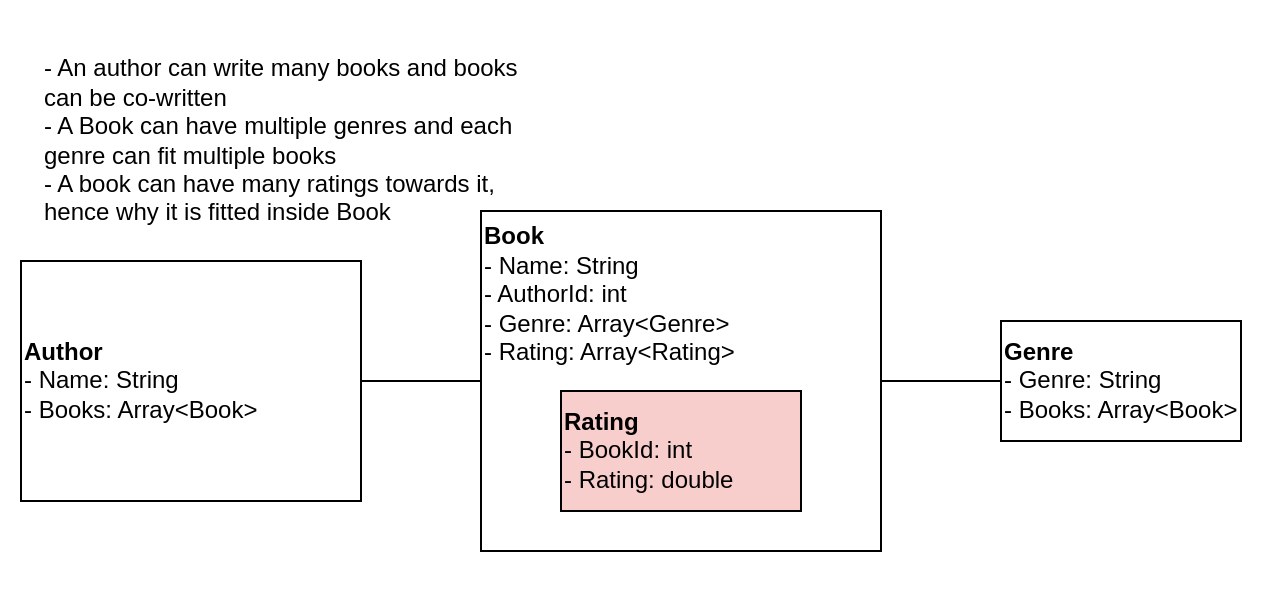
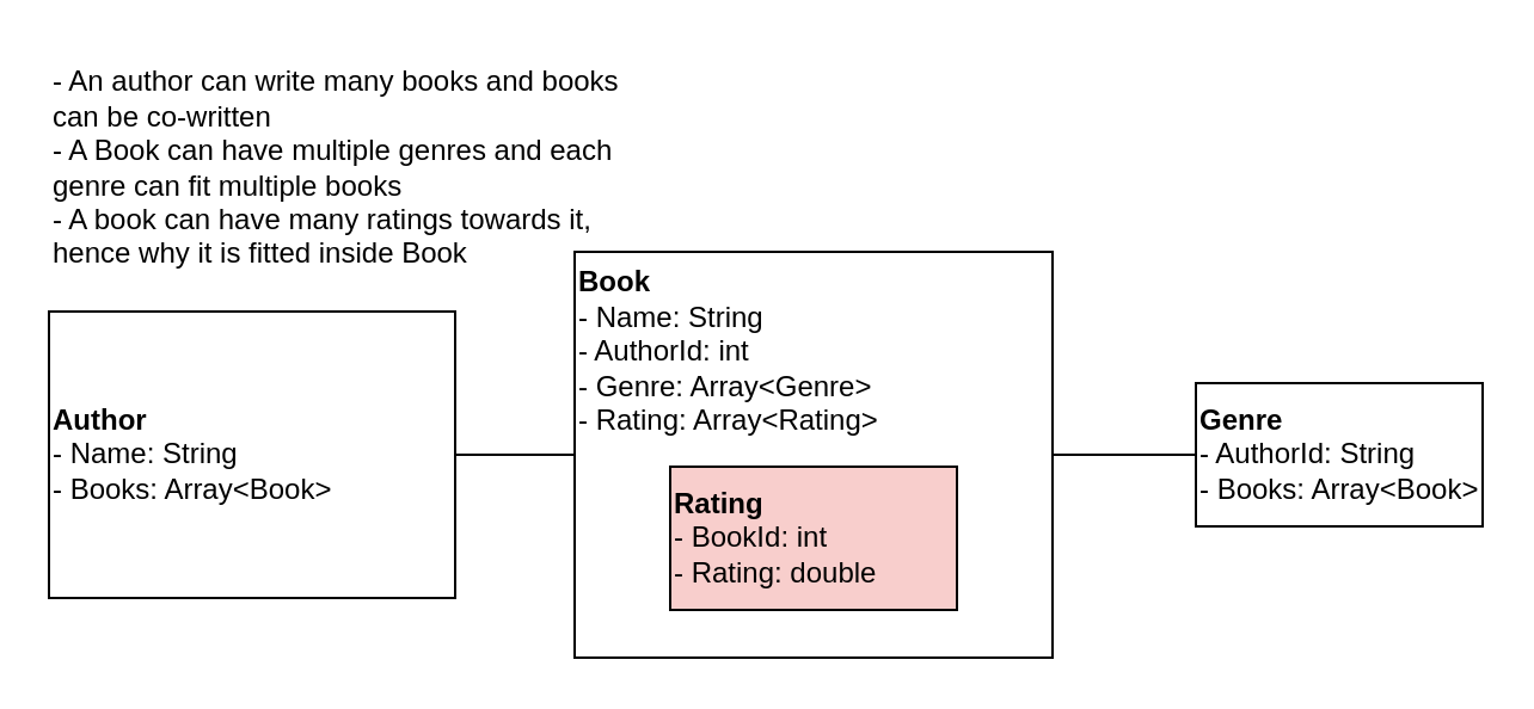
  <mxCell id="0" />
  <mxCell id="1" parent="0" />
- <mxCell id="2" value="&lt;b&gt;Author&lt;/b&gt;&lt;div&gt;- Name: String&lt;/div&gt;&lt;div&gt;- Books: Array&amp;lt;Book&amp;gt;&lt;/div&gt;" style="rounded=0;whiteSpace=wrap;html=1;align=left;" vertex="1" parent="1"><mxGeometry x="10" y="130" width="170" height="120" as="geometry" /></mxCell>
+ <mxCell id="2" value="&lt;b&gt;Author&lt;/b&gt;&lt;div&gt;- Name: String&lt;/div&gt;&lt;div&gt;- Books: Array&amp;lt;Book&amp;gt;&lt;/div&gt;" style="rounded=0;whiteSpace=wrap;html=1;align=left;" vertex="1" parent="1"><mxGeometry x="20" y="130" width="170" height="120" as="geometry" /></mxCell>
  <mxCell id="3" value="&lt;b&gt;Book&lt;/b&gt;&lt;div&gt;- Name: String&lt;/div&gt;&lt;div&gt;- AuthorId: int&lt;/div&gt;&lt;div&gt;- Genre: Array&amp;lt;Genre&amp;gt;&lt;/div&gt;&lt;div&gt;- Rating: Array&amp;lt;Rating&amp;gt;&lt;/div&gt;&lt;div&gt;&lt;br&gt;&lt;/div&gt;&lt;div&gt;&lt;br&gt;&lt;/div&gt;&lt;div&gt;&lt;br&gt;&lt;/div&gt;&lt;div&gt;&lt;br&gt;&lt;/div&gt;&lt;div&gt;&lt;br&gt;&lt;/div&gt;&lt;div&gt;&lt;br&gt;&lt;/div&gt;" style="rounded=0;whiteSpace=wrap;html=1;align=left;" vertex="1" parent="1"><mxGeometry x="240" y="105" width="200" height="170" as="geometry" /></mxCell>
  <mxCell id="4" value="" style="endArrow=none;html=1;rounded=0;exitX=1;exitY=0.5;exitDx=0;exitDy=0;entryX=0;entryY=0.5;entryDx=0;entryDy=0;" edge="1" parent="1" source="2" target="3"><mxGeometry width="50" height="50" relative="1" as="geometry"><mxPoint x="240" y="310" as="sourcePoint" /><mxPoint x="290" y="260" as="targetPoint" /></mxGeometry></mxCell>
  <mxCell id="5" value="&lt;b&gt;Rating&lt;/b&gt;&lt;div&gt;- BookId: int&lt;/div&gt;&lt;div&gt;- Rating: double&lt;/div&gt;" style="rounded=0;whiteSpace=wrap;html=1;align=left;fillColor=#f8cecc;" vertex="1" parent="1"><mxGeometry x="280" y="195" width="120" height="60" as="geometry" /></mxCell>
- <mxCell id="6" value="&lt;b&gt;Genre&lt;/b&gt;&lt;div&gt;- Genre: String&lt;/div&gt;&lt;div&gt;- Books: Array&amp;lt;Book&amp;gt;&lt;/div&gt;" style="rounded=0;whiteSpace=wrap;html=1;align=left;" vertex="1" parent="1"><mxGeometry x="500" y="160" width="120" height="60" as="geometry" /></mxCell>
+ <mxCell id="6" value="&lt;b&gt;Genre&lt;/b&gt;&lt;div&gt;- AuthorId: String&lt;/div&gt;&lt;div&gt;- Books: Array&amp;lt;Book&amp;gt;&lt;/div&gt;" style="rounded=0;whiteSpace=wrap;html=1;align=left;" vertex="1" parent="1"><mxGeometry x="500" y="160" width="120" height="60" as="geometry" /></mxCell>
  <mxCell id="7" value="" style="endArrow=none;html=1;rounded=0;exitX=1;exitY=0.5;exitDx=0;exitDy=0;entryX=0;entryY=0.5;entryDx=0;entryDy=0;" edge="1" parent="1" source="3" target="6"><mxGeometry width="50" height="50" relative="1" as="geometry"><mxPoint x="380" y="160" as="sourcePoint" /><mxPoint x="430" y="110" as="targetPoint" /></mxGeometry></mxCell>
  <mxCell id="8" value="- An author can write many books and books can be co-written&lt;div&gt;- A Book can have multiple genres and each genre can fit multiple books&lt;/div&gt;&lt;div&gt;- A book can have many ratings towards it, hence why it is fitted inside Book&lt;/div&gt;" style="text;strokeColor=none;align=left;fillColor=none;html=1;verticalAlign=middle;whiteSpace=wrap;rounded=0;" vertex="1" parent="1"><mxGeometry x="20" y="20" width="250" height="100" as="geometry" /></mxCell>
